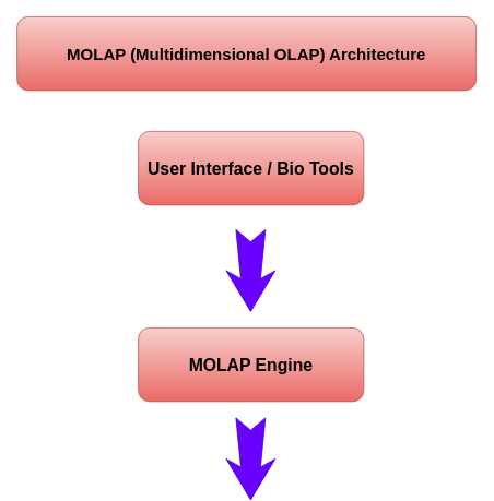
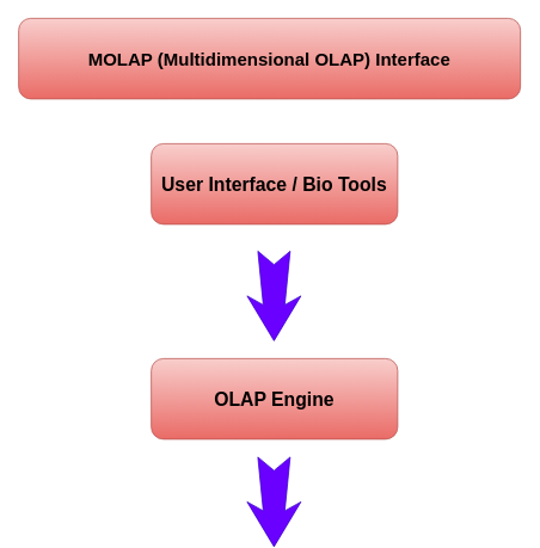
  <mxCell id="0" />
  <mxCell id="1" parent="0" />
  <mxCell id="2" value="" style="html=1;shadow=0;dashed=0;align=center;verticalAlign=middle;shape=mxgraph.arrows2.stylisedArrow;dy=0.6;dx=40;notch=15;feather=0.4;fillColor=#6a00ff;fontColor=#ffffff;strokeColor=#3700CC;rotation=90;" vertex="1" parent="1"><mxGeometry x="255" y="300" width="100" height="60" as="geometry" /></mxCell>
  <mxCell id="3" value="&lt;font style=&quot;font-size: 21px;&quot;&gt;&lt;b style=&quot;&quot;&gt;User Interface / Bio Tools&lt;/b&gt;&lt;/font&gt;" style="rounded=1;whiteSpace=wrap;html=1;fillColor=#f8cecc;strokeColor=#b85450;gradientColor=#ea6b66;" vertex="1" parent="1"><mxGeometry x="168" y="160" width="275" height="90" as="geometry" /></mxCell>
- <mxCell id="4" value="&lt;font style=&quot;font-size: 21px;&quot;&gt;&lt;b style=&quot;&quot;&gt;MOLAP Engine&lt;/b&gt;&lt;/font&gt;" style="rounded=1;whiteSpace=wrap;html=1;fillColor=#f8cecc;strokeColor=#b85450;gradientColor=#ea6b66;" vertex="1" parent="1"><mxGeometry x="168" y="400" width="275" height="90" as="geometry" /></mxCell>
+ <mxCell id="4" value="&lt;font style=&quot;font-size: 21px;&quot;&gt;&lt;b style=&quot;&quot;&gt;OLAP Engine&lt;/b&gt;&lt;/font&gt;" style="rounded=1;whiteSpace=wrap;html=1;fillColor=#f8cecc;strokeColor=#b85450;gradientColor=#ea6b66;" vertex="1" parent="1"><mxGeometry x="168" y="400" width="275" height="90" as="geometry" /></mxCell>
  <mxCell id="5" value="" style="html=1;shadow=0;dashed=0;align=center;verticalAlign=middle;shape=mxgraph.arrows2.stylisedArrow;dy=0.6;dx=40;notch=15;feather=0.4;fillColor=#6a00ff;fontColor=#ffffff;strokeColor=#3700CC;rotation=90;" vertex="1" parent="1"><mxGeometry x="255" y="530" width="100" height="60" as="geometry" /></mxCell>
- <mxCell id="6" value="&lt;font style=&quot;font-size: 20px;&quot;&gt;&lt;b&gt;MOLAP (Multidimensional OLAP) Architecture&lt;/b&gt;&lt;/font&gt;" style="rounded=1;whiteSpace=wrap;html=1;fillColor=#f8cecc;strokeColor=#b85450;gradientColor=#ea6b66;" vertex="1" parent="1"><mxGeometry x="20" y="20" width="560" height="90" as="geometry" /></mxCell>
+ <mxCell id="6" value="&lt;font style=&quot;font-size: 20px;&quot;&gt;&lt;b&gt;MOLAP (Multidimensional OLAP) Interface&lt;/b&gt;&lt;/font&gt;" style="rounded=1;whiteSpace=wrap;html=1;fillColor=#f8cecc;strokeColor=#b85450;gradientColor=#ea6b66;" vertex="1" parent="1"><mxGeometry x="20" y="20" width="560" height="90" as="geometry" /></mxCell>
